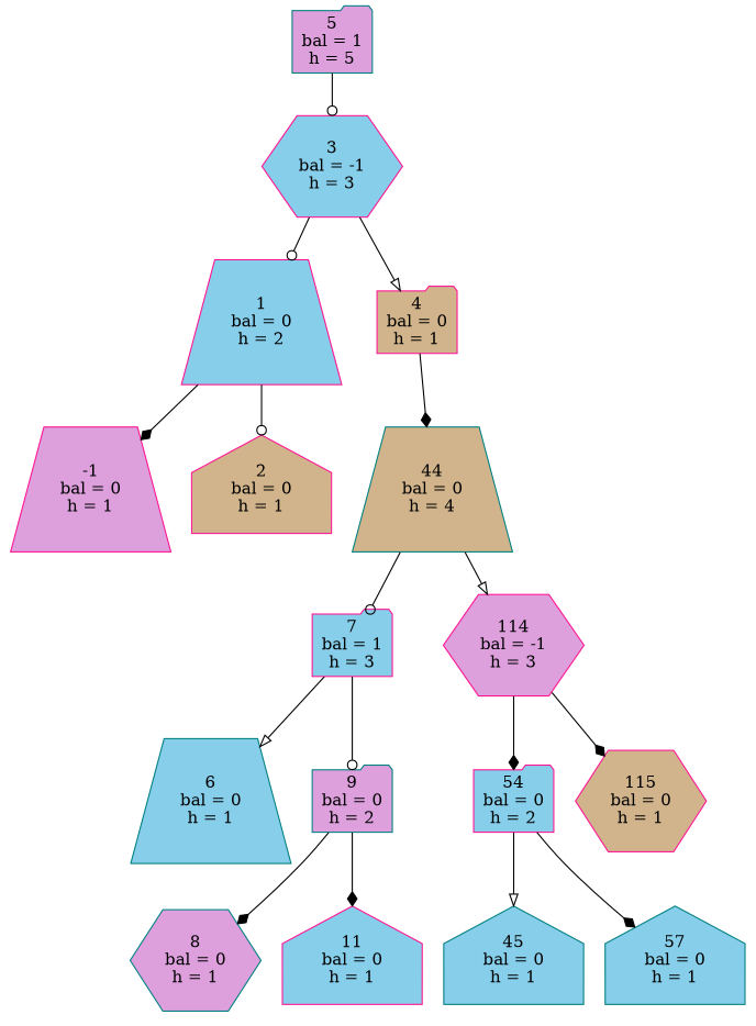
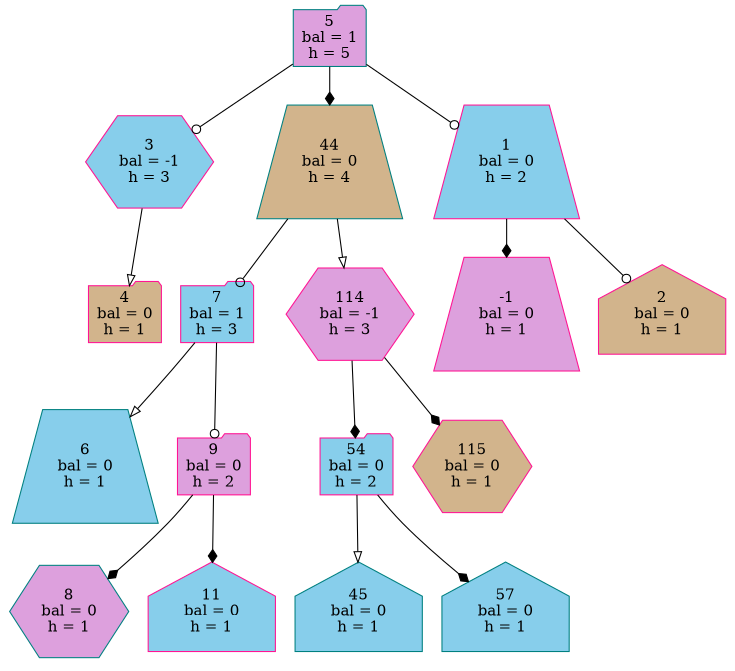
  digraph {
    node [color=deeppink fillcolor=skyblue shape=folder style=filled]
    edge [arrowhead=diamond]
    "5\nbal = 1\nh = 5" [color=teal fillcolor=plum]
    "3\nbal = -1\nh = 3" [shape=hexagon]
    "44\nbal = 0\nh = 4" [color=teal fillcolor=tan shape=trapezium]
    "1\nbal = 0\nh = 2" [shape=trapezium]
    "4\nbal = 0\nh = 1" [fillcolor=tan]
    "7\nbal = 1\nh = 3"
    "114\nbal = -1\nh = 3" [fillcolor=plum shape=hexagon]
    "-1\nbal = 0\nh = 1" [fillcolor=plum shape=trapezium]
    "2\nbal = 0\nh = 1" [fillcolor=tan shape=house]
    "6\nbal = 0\nh = 1" [color=teal shape=trapezium]
-   "9\nbal = 0\nh = 2" [color=teal fillcolor=plum]
+   "9\nbal = 0\nh = 2" [fillcolor=plum]
    "54\nbal = 0\nh = 2"
    "115\nbal = 0\nh = 1" [fillcolor=tan shape=hexagon]
    "8\nbal = 0\nh = 1" [color=teal fillcolor=plum shape=hexagon]
    "11\nbal = 0\nh = 1" [shape=house]
    "45\nbal = 0\nh = 1" [color=teal shape=house]
    "57\nbal = 0\nh = 1" [color=teal shape=house]
    "5\nbal = 1\nh = 5" -> "3\nbal = -1\nh = 3" [arrowhead=odot]
-   "4\nbal = 0\nh = 1" -> "44\nbal = 0\nh = 4"
-   "3\nbal = -1\nh = 3" -> "1\nbal = 0\nh = 2" [arrowhead=odot]
+   "5\nbal = 1\nh = 5" -> "44\nbal = 0\nh = 4"
+   "5\nbal = 1\nh = 5" -> "1\nbal = 0\nh = 2" [arrowhead=odot]
    "3\nbal = -1\nh = 3" -> "4\nbal = 0\nh = 1" [arrowhead=onormal]
    "44\nbal = 0\nh = 4" -> "7\nbal = 1\nh = 3" [arrowhead=odot]
    "44\nbal = 0\nh = 4" -> "114\nbal = -1\nh = 3" [arrowhead=onormal]
    "1\nbal = 0\nh = 2" -> "-1\nbal = 0\nh = 1"
    "1\nbal = 0\nh = 2" -> "2\nbal = 0\nh = 1" [arrowhead=odot]
    "7\nbal = 1\nh = 3" -> "6\nbal = 0\nh = 1" [arrowhead=onormal]
    "7\nbal = 1\nh = 3" -> "9\nbal = 0\nh = 2" [arrowhead=odot]
    "114\nbal = -1\nh = 3" -> "54\nbal = 0\nh = 2"
    "114\nbal = -1\nh = 3" -> "115\nbal = 0\nh = 1"
    "9\nbal = 0\nh = 2" -> "8\nbal = 0\nh = 1"
    "9\nbal = 0\nh = 2" -> "11\nbal = 0\nh = 1"
    "54\nbal = 0\nh = 2" -> "45\nbal = 0\nh = 1" [arrowhead=onormal]
    "54\nbal = 0\nh = 2" -> "57\nbal = 0\nh = 1"
  }
